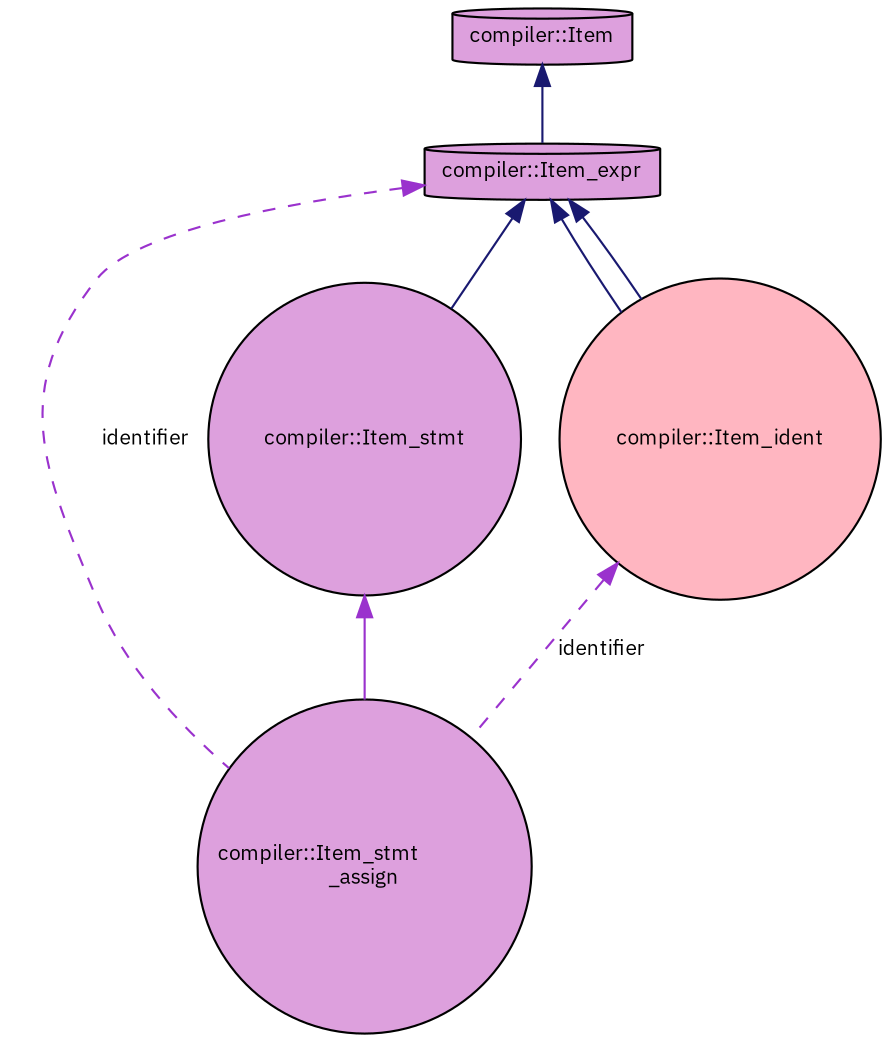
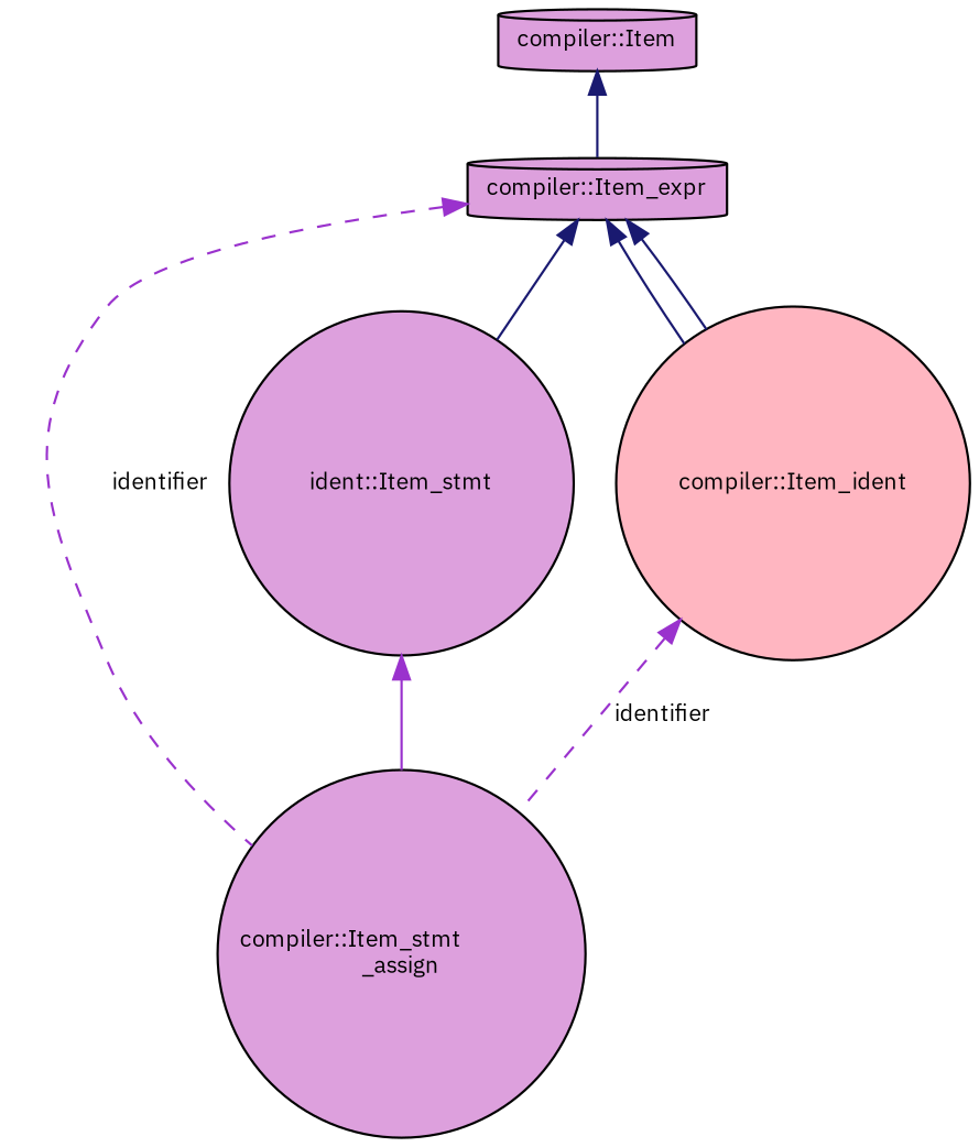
  digraph {
    fontname="IBM Plex Sans"
    node [color=black fillcolor=plum fontname="IBM Plex Sans" fontsize=10 shape=circle style=filled]
    edge [color=midnightblue dir=back fontname="IBM Plex Sans" fontsize=10 labelfontname=Helvetica labelfontsize=10 style=solid]
    n1 [fontcolor=black height=0.2 label="compiler::Item_stmt\l_assign" width=0.4]
-   n2 [height=0.2 label="compiler::Item_stmt" width=0.4]
+   n2 [height=0.2 label="ident::Item_stmt" width=0.4]
    n3 [height=0.2 label="compiler::Item_expr" shape=cylinder width=0.4]
    n4 [fillcolor=lightpink height=0.2 label="compiler::Item_ident" width=0.4]
    n5 [height=0.2 label="compiler::Item" shape=cylinder width=0.4]
    n2 -> n1 [color=darkorchid3]
    n3 -> n1 [color=darkorchid3 label=" identifier" style=dashed]
    n3 -> n2
    n3 -> n4
    n3 -> n4
    n4 -> n1 [color=darkorchid3 label=" identifier" style=dashed]
    n5 -> n3
  }
